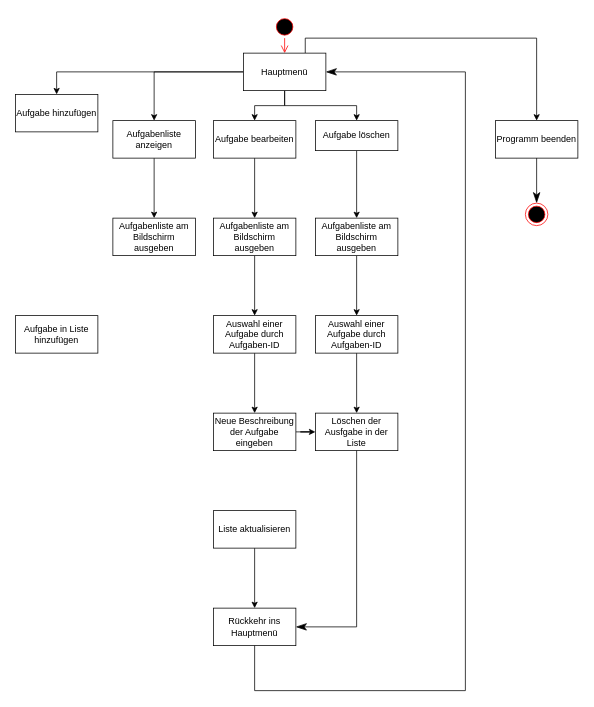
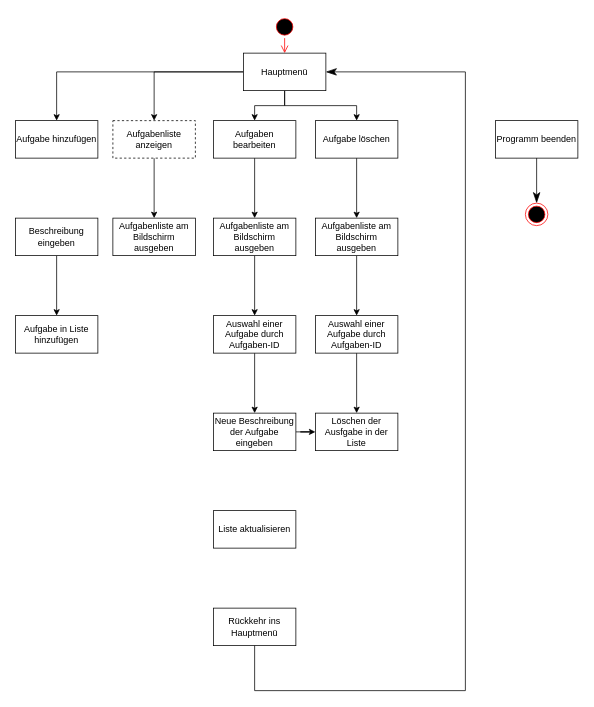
  <mxCell id="0" />
  <mxCell id="1" parent="0" />
  <mxCell id="2" value="" style="ellipse;html=1;shape=startState;fillColor=#000000;strokeColor=#ff0000;" vertex="1" parent="1"><mxGeometry x="364" y="20" width="30" height="30" as="geometry" /></mxCell>
  <mxCell id="3" value="" style="edgeStyle=orthogonalEdgeStyle;html=1;verticalAlign=bottom;endArrow=open;endSize=8;strokeColor=#ff0000;rounded=0;entryX=0.5;entryY=0;entryDx=0;entryDy=0;" edge="1" source="2" parent="1" target="9"><mxGeometry relative="1" as="geometry"><mxPoint x="379" y="110" as="targetPoint" /></mxGeometry></mxCell>
  <mxCell id="4" value="" style="edgeStyle=orthogonalEdgeStyle;rounded=0;orthogonalLoop=1;jettySize=auto;html=1;" edge="1" parent="1" source="9" target="10"><mxGeometry relative="1" as="geometry" /></mxCell>
  <mxCell id="5" value="" style="edgeStyle=orthogonalEdgeStyle;rounded=0;orthogonalLoop=1;jettySize=auto;html=1;" edge="1" parent="1" source="9" target="12"><mxGeometry relative="1" as="geometry" /></mxCell>
  <mxCell id="6" value="" style="edgeStyle=orthogonalEdgeStyle;rounded=0;orthogonalLoop=1;jettySize=auto;html=1;" edge="1" parent="1" source="9" target="14"><mxGeometry relative="1" as="geometry" /></mxCell>
  <mxCell id="7" value="" style="edgeStyle=orthogonalEdgeStyle;rounded=0;orthogonalLoop=1;jettySize=auto;html=1;" edge="1" parent="1" source="9" target="16"><mxGeometry relative="1" as="geometry" /></mxCell>
- <mxCell id="8" value="" style="edgeStyle=orthogonalEdgeStyle;rounded=0;orthogonalLoop=1;jettySize=auto;html=1;exitX=0.75;exitY=0;exitDx=0;exitDy=0;" edge="1" parent="1" source="9" target="17"><mxGeometry relative="1" as="geometry" /></mxCell>
  <mxCell id="9" value="Hauptmenü" style="html=1;whiteSpace=wrap;" vertex="1" parent="1"><mxGeometry x="324" y="70" width="110" height="50" as="geometry" /></mxCell>
- <mxCell id="10" value="Aufgabe hinzufügen" style="html=1;whiteSpace=wrap;" vertex="1" parent="1"><mxGeometry x="20" y="125" width="110" height="50" as="geometry" /></mxCell>
+ <mxCell id="10" value="Aufgabe hinzufügen" style="html=1;whiteSpace=wrap;" vertex="1" parent="1"><mxGeometry x="20" y="160" width="110" height="50" as="geometry" /></mxCell>
  <mxCell id="11" value="" style="edgeStyle=orthogonalEdgeStyle;rounded=0;orthogonalLoop=1;jettySize=auto;html=1;" edge="1" parent="1" source="12" target="23"><mxGeometry relative="1" as="geometry" /></mxCell>
- <mxCell id="12" value="Aufgabenliste anzeigen" style="html=1;whiteSpace=wrap;" vertex="1" parent="1"><mxGeometry x="150" y="160" width="110" height="50" as="geometry" /></mxCell>
+ <mxCell id="12" value="Aufgabenliste anzeigen" style="html=1;whiteSpace=wrap;dashed=1;" vertex="1" parent="1"><mxGeometry x="150" y="160" width="110" height="50" as="geometry" /></mxCell>
  <mxCell id="13" value="" style="edgeStyle=orthogonalEdgeStyle;rounded=0;orthogonalLoop=1;jettySize=auto;html=1;" edge="1" parent="1" source="14" target="25"><mxGeometry relative="1" as="geometry" /></mxCell>
- <mxCell id="14" value="Aufgabe bearbeiten" style="html=1;whiteSpace=wrap;" vertex="1" parent="1"><mxGeometry x="284" y="160" width="110" height="50" as="geometry" /></mxCell>
+ <mxCell id="14" value="Aufgaben bearbeiten" style="html=1;whiteSpace=wrap;" vertex="1" parent="1"><mxGeometry x="284" y="160" width="110" height="50" as="geometry" /></mxCell>
  <mxCell id="15" value="" style="edgeStyle=orthogonalEdgeStyle;rounded=0;orthogonalLoop=1;jettySize=auto;html=1;" edge="1" parent="1" source="16" target="33"><mxGeometry relative="1" as="geometry" /></mxCell>
- <mxCell id="16" value="Aufgabe löschen" style="html=1;whiteSpace=wrap;" vertex="1" parent="1"><mxGeometry x="420" y="160" width="110" height="40" as="geometry" /></mxCell>
+ <mxCell id="16" value="Aufgabe löschen" style="html=1;whiteSpace=wrap;" vertex="1" parent="1"><mxGeometry x="420" y="160" width="110" height="50" as="geometry" /></mxCell>
  <mxCell id="17" value="Programm beenden" style="html=1;whiteSpace=wrap;" vertex="1" parent="1"><mxGeometry x="660" y="160" width="110" height="50" as="geometry" /></mxCell>
  <mxCell id="18" value="" style="ellipse;html=1;shape=endState;fillColor=#000000;strokeColor=#ff0000;" vertex="1" parent="1"><mxGeometry x="700" y="270" width="30" height="30" as="geometry" /></mxCell>
  <mxCell id="19" value="" style="endArrow=classicThin;endFill=1;endSize=12;html=1;rounded=0;exitX=0.5;exitY=1;exitDx=0;exitDy=0;entryX=0.5;entryY=0;entryDx=0;entryDy=0;" edge="1" parent="1" source="17" target="18"><mxGeometry width="160" relative="1" as="geometry"><mxPoint x="310" y="240" as="sourcePoint" /><mxPoint x="780" y="45" as="targetPoint" /></mxGeometry></mxCell>
+ <mxCell id="20" value="" style="edgeStyle=orthogonalEdgeStyle;rounded=0;orthogonalLoop=1;jettySize=auto;html=1;" edge="1" parent="1" source="21" target="22"><mxGeometry relative="1" as="geometry" /></mxCell>
+ <mxCell id="21" value="Beschreibung eingeben" style="html=1;whiteSpace=wrap;" vertex="1" parent="1"><mxGeometry x="20" y="290" width="110" height="50" as="geometry" /></mxCell>
  <mxCell id="22" value="Aufgabe in Liste hinzufügen" style="html=1;whiteSpace=wrap;" vertex="1" parent="1"><mxGeometry x="20" y="420" width="110" height="50" as="geometry" /></mxCell>
  <mxCell id="23" value="Aufgabenliste am Bildschirm ausgeben" style="html=1;whiteSpace=wrap;" vertex="1" parent="1"><mxGeometry x="150" y="290" width="110" height="50" as="geometry" /></mxCell>
  <mxCell id="24" value="" style="edgeStyle=orthogonalEdgeStyle;rounded=0;orthogonalLoop=1;jettySize=auto;html=1;" edge="1" parent="1" source="25" target="27"><mxGeometry relative="1" as="geometry" /></mxCell>
  <mxCell id="25" value="Aufgabenliste am Bildschirm ausgeben" style="html=1;whiteSpace=wrap;" vertex="1" parent="1"><mxGeometry x="284" y="290" width="110" height="50" as="geometry" /></mxCell>
  <mxCell id="26" value="" style="edgeStyle=orthogonalEdgeStyle;rounded=0;orthogonalLoop=1;jettySize=auto;html=1;" edge="1" parent="1" source="27" target="29"><mxGeometry relative="1" as="geometry" /></mxCell>
  <mxCell id="27" value="Auswahl einer Aufgabe durch Aufgaben-ID" style="html=1;whiteSpace=wrap;" vertex="1" parent="1"><mxGeometry x="284" y="420" width="110" height="50" as="geometry" /></mxCell>
  <mxCell id="28" value="" style="edgeStyle=orthogonalEdgeStyle;rounded=0;orthogonalLoop=1;jettySize=auto;html=1;" edge="1" parent="1" source="29" target="36"><mxGeometry relative="1" as="geometry" /></mxCell>
  <mxCell id="29" value="Neue Beschreibung der Aufgabe eingeben" style="html=1;whiteSpace=wrap;" vertex="1" parent="1"><mxGeometry x="284" y="550" width="110" height="50" as="geometry" /></mxCell>
- <mxCell id="30" value="" style="edgeStyle=orthogonalEdgeStyle;rounded=0;orthogonalLoop=1;jettySize=auto;html=1;" edge="1" parent="1" source="31" target="37"><mxGeometry relative="1" as="geometry" /></mxCell>
  <mxCell id="31" value="Liste aktualisieren" style="html=1;whiteSpace=wrap;" vertex="1" parent="1"><mxGeometry x="284" y="680" width="110" height="50" as="geometry" /></mxCell>
  <mxCell id="32" value="" style="edgeStyle=orthogonalEdgeStyle;rounded=0;orthogonalLoop=1;jettySize=auto;html=1;" edge="1" parent="1" source="33" target="35"><mxGeometry relative="1" as="geometry" /></mxCell>
  <mxCell id="33" value="Aufgabenliste am Bildschirm ausgeben" style="html=1;whiteSpace=wrap;" vertex="1" parent="1"><mxGeometry x="420" y="290" width="110" height="50" as="geometry" /></mxCell>
  <mxCell id="34" value="" style="edgeStyle=orthogonalEdgeStyle;rounded=0;orthogonalLoop=1;jettySize=auto;html=1;" edge="1" parent="1" source="35" target="36"><mxGeometry relative="1" as="geometry" /></mxCell>
  <mxCell id="35" value="Auswahl einer Aufgabe durch Aufgaben-ID" style="html=1;whiteSpace=wrap;" vertex="1" parent="1"><mxGeometry x="420" y="420" width="110" height="50" as="geometry" /></mxCell>
  <mxCell id="36" value="Löschen der Ausfgabe in der Liste" style="html=1;whiteSpace=wrap;" vertex="1" parent="1"><mxGeometry x="420" y="550" width="110" height="50" as="geometry" /></mxCell>
  <mxCell id="37" value="Rückkehr ins Hauptmenü" style="html=1;whiteSpace=wrap;" vertex="1" parent="1"><mxGeometry x="284" y="810" width="110" height="50" as="geometry" /></mxCell>
  <mxCell id="38" value="" style="endArrow=classicThin;endFill=1;endSize=12;html=1;rounded=0;exitX=0.5;exitY=1;exitDx=0;exitDy=0;entryX=1;entryY=0.5;entryDx=0;entryDy=0;" edge="1" parent="1" source="37" target="9"><mxGeometry width="160" relative="1" as="geometry"><mxPoint x="310" y="640" as="sourcePoint" /><mxPoint x="660" y="430" as="targetPoint" /><Array as="points"><mxPoint x="339" y="920" /><mxPoint x="620" y="920" /><mxPoint x="620" y="95" /></Array></mxGeometry></mxCell>
- <mxCell id="39" value="" style="endArrow=classicThin;endFill=1;endSize=12;html=1;rounded=0;entryX=1;entryY=0.5;entryDx=0;entryDy=0;exitX=0.5;exitY=1;exitDx=0;exitDy=0;" edge="1" parent="1" source="36" target="37"><mxGeometry width="160" relative="1" as="geometry"><mxPoint x="310" y="540" as="sourcePoint" /><mxPoint x="470" y="540" as="targetPoint" /><Array as="points"><mxPoint x="475" y="835" /></Array></mxGeometry></mxCell>
